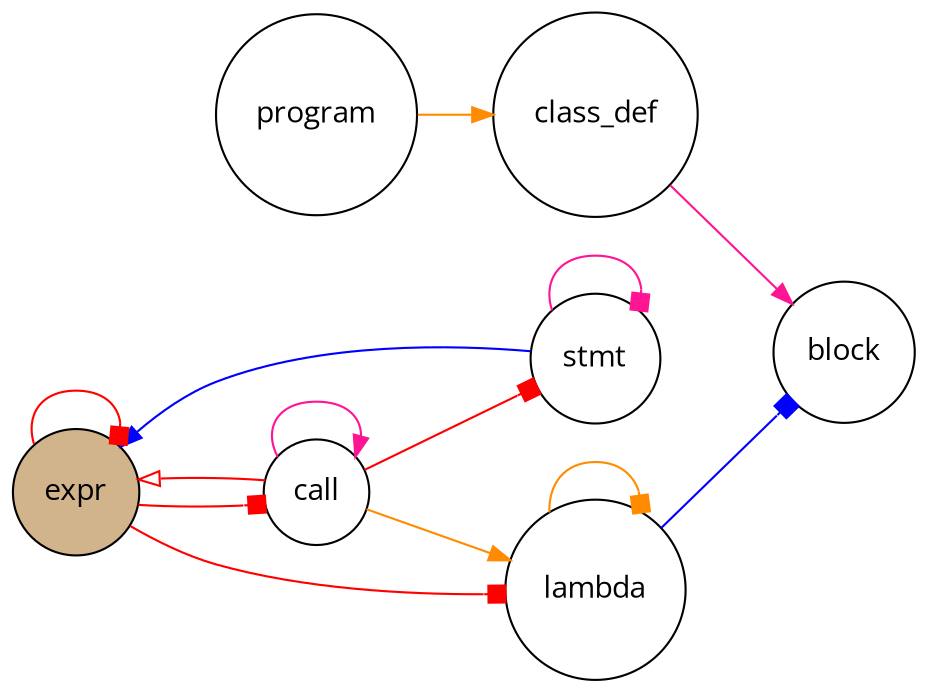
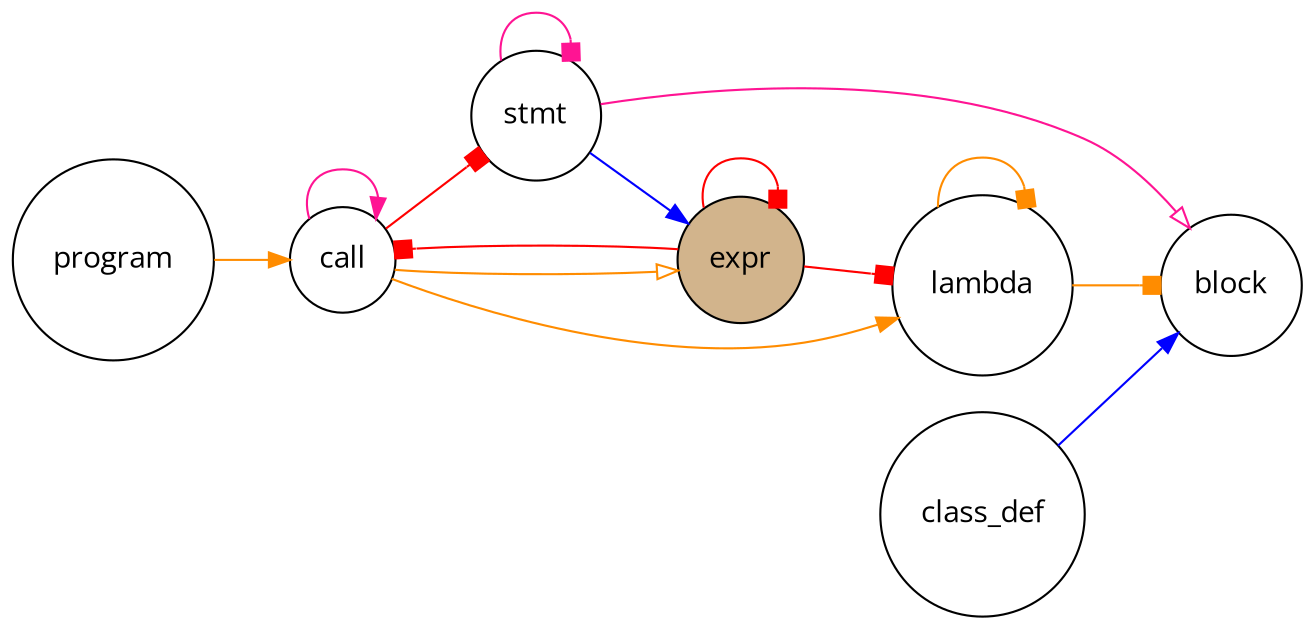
  digraph {
    fontname="Open Sans"
    rankdir=LR
    node [fillcolor=white fontname="Open Sans" shape=circle style=filled]
    edge [arrowhead=box color=red fontname="Open Sans"]
    program
    class_def
    block
    stmt
    expr [fillcolor=tan]
    call
    lambda
-   program -> class_def [arrowhead=normal color=darkorange]
-   class_def -> block [arrowhead=normal color=deeppink]
+   program -> call [arrowhead=normal color=darkorange]
+   class_def -> block [arrowhead=normal color=blue]
+   stmt -> block [arrowhead=onormal color=deeppink]
    stmt -> stmt [color=deeppink]
    stmt -> expr [arrowhead=normal color=blue]
    expr -> expr
    expr -> call
    expr -> lambda
    call -> stmt
-   call -> expr [arrowhead=onormal]
+   call -> expr [arrowhead=onormal color=darkorange]
    call -> call [arrowhead=normal color=deeppink]
    call -> lambda [arrowhead=normal color=darkorange]
-   lambda -> block [color=blue]
+   lambda -> block [color=darkorange]
    lambda -> lambda [color=darkorange]
  }
